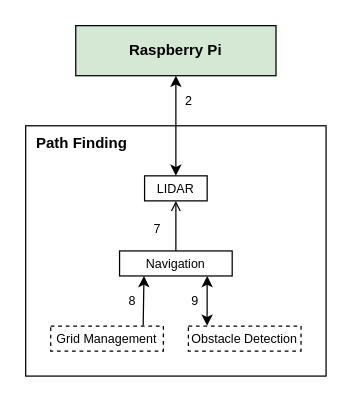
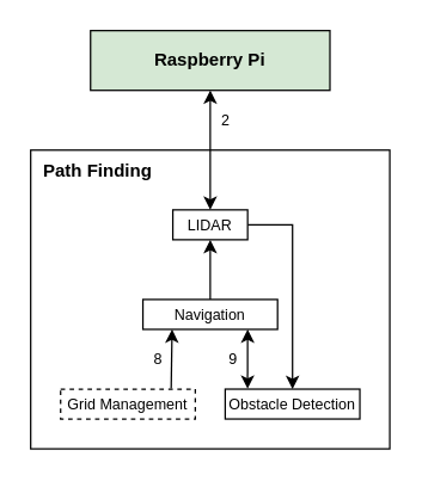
  <mxCell id="0" />
  <mxCell id="1" parent="0" />
  <mxCell id="2" value="&lt;b&gt;Raspberry Pi&lt;/b&gt;" style="rounded=0;whiteSpace=wrap;html=1;fontStyle=1;fillColor=#d5e8d4;" parent="1" vertex="1"><mxGeometry x="60" y="20" width="160" height="40" as="geometry" /></mxCell>
  <mxCell id="3" value="&lt;span style=&quot;font-size: 10px;&quot;&gt;2&lt;/span&gt;" style="text;html=1;align=center;verticalAlign=middle;resizable=0;points=[];autosize=1;strokeColor=none;fillColor=none;spacing=-3;" parent="1" vertex="1"><mxGeometry x="140" y="70" width="20" height="20" as="geometry" /></mxCell>
  <mxCell id="4" value="&lt;b&gt;&amp;nbsp; Path Finding&lt;/b&gt;" style="rounded=0;whiteSpace=wrap;html=1;align=left;verticalAlign=top;" parent="1" vertex="1"><mxGeometry x="20" y="100" width="240" height="200" as="geometry" /></mxCell>
+ <mxCell id="5" style="edgeStyle=orthogonalEdgeStyle;rounded=0;orthogonalLoop=1;jettySize=auto;html=1;exitX=1;exitY=0.5;exitDx=0;exitDy=0;entryX=0.5;entryY=0;entryDx=0;entryDy=0;" parent="1" source="6" target="11" edge="1"><mxGeometry relative="1" as="geometry" /></mxCell>
  <mxCell id="6" value="&lt;font style=&quot;font-size: 10px;&quot;&gt;LIDAR&lt;/font&gt;" style="rounded=0;whiteSpace=wrap;html=1;" parent="1" vertex="1"><mxGeometry x="115" y="140" width="50" height="20" as="geometry" /></mxCell>
- <mxCell id="7" style="edgeStyle=orthogonalEdgeStyle;rounded=0;orthogonalLoop=1;jettySize=auto;html=1;exitX=0.5;exitY=0;exitDx=0;exitDy=0;entryX=0.5;entryY=1;entryDx=0;entryDy=0;endArrow=open;" parent="1" source="8" target="6" edge="1"><mxGeometry relative="1" as="geometry" /></mxCell>
+ <mxCell id="7" style="edgeStyle=orthogonalEdgeStyle;rounded=0;orthogonalLoop=1;jettySize=auto;html=1;exitX=0.5;exitY=0;exitDx=0;exitDy=0;entryX=0.5;entryY=1;entryDx=0;entryDy=0;" parent="1" source="8" target="6" edge="1"><mxGeometry relative="1" as="geometry" /></mxCell>
  <mxCell id="8" value="&lt;font style=&quot;font-size: 10px;&quot;&gt;Navigation&lt;/font&gt;" style="rounded=0;whiteSpace=wrap;html=1;" parent="1" vertex="1"><mxGeometry x="95" y="200" width="90" height="20" as="geometry" /></mxCell>
- <mxCell id="9" value="&lt;font style=&quot;font-size: 10px;&quot;&gt;7&lt;/font&gt;" style="text;html=1;align=center;verticalAlign=middle;resizable=0;points=[];autosize=1;strokeColor=none;fillColor=none;spacing=-3;" parent="1" vertex="1"><mxGeometry x="115" y="172" width="20" height="20" as="geometry" /></mxCell>
  <mxCell id="10" value="&lt;font style=&quot;font-size: 10px;&quot;&gt;Grid Management&lt;/font&gt;" style="rounded=0;whiteSpace=wrap;html=1;dashed=1;" parent="1" vertex="1"><mxGeometry x="40" y="260" width="90" height="20" as="geometry" /></mxCell>
- <mxCell id="11" value="&lt;font style=&quot;font-size: 10px;&quot;&gt;Obstacle Detection&lt;/font&gt;" style="rounded=0;whiteSpace=wrap;html=1;dashed=1;" parent="1" vertex="1"><mxGeometry x="150" y="260" width="90" height="20" as="geometry" /></mxCell>
+ <mxCell id="11" value="&lt;font style=&quot;font-size: 10px;&quot;&gt;Obstacle Detection&lt;/font&gt;" style="rounded=0;whiteSpace=wrap;html=1;" parent="1" vertex="1"><mxGeometry x="150" y="260" width="90" height="20" as="geometry" /></mxCell>
  <mxCell id="12" style="edgeStyle=orthogonalEdgeStyle;rounded=0;orthogonalLoop=1;jettySize=auto;html=1;exitX=0.166;exitY=-0.012;exitDx=0;exitDy=0;entryX=0.5;entryY=1;entryDx=0;entryDy=0;exitPerimeter=0;startArrow=classic;startFill=1;" parent="1" source="11" edge="1"><mxGeometry relative="1" as="geometry"><mxPoint x="165" y="260" as="sourcePoint" /><mxPoint x="165" y="220" as="targetPoint" /></mxGeometry></mxCell>
  <mxCell id="13" style="edgeStyle=orthogonalEdgeStyle;rounded=0;orthogonalLoop=1;jettySize=auto;html=1;exitX=0.821;exitY=-0.017;exitDx=0;exitDy=0;entryX=0.5;entryY=1;entryDx=0;entryDy=0;exitPerimeter=0;" parent="1" source="10" edge="1"><mxGeometry relative="1" as="geometry"><mxPoint x="114.5" y="260" as="sourcePoint" /><mxPoint x="114.5" y="220" as="targetPoint" /></mxGeometry></mxCell>
  <mxCell id="14" value="&lt;span style=&quot;font-size: 10px;&quot;&gt;8&lt;/span&gt;" style="text;html=1;align=center;verticalAlign=middle;resizable=0;points=[];autosize=1;strokeColor=none;fillColor=none;spacing=-3;" parent="1" vertex="1"><mxGeometry x="95" y="230" width="20" height="20" as="geometry" /></mxCell>
  <mxCell id="15" value="&lt;font style=&quot;font-size: 10px;&quot;&gt;9&lt;/font&gt;" style="text;html=1;align=center;verticalAlign=middle;resizable=0;points=[];autosize=1;strokeColor=none;fillColor=none;spacing=-3;" parent="1" vertex="1"><mxGeometry x="145" y="230" width="20" height="20" as="geometry" /></mxCell>
  <mxCell id="16" style="edgeStyle=orthogonalEdgeStyle;rounded=0;orthogonalLoop=1;jettySize=auto;html=1;startArrow=classic;startFill=1;" parent="1" edge="1"><mxGeometry relative="1" as="geometry"><mxPoint x="140" y="60" as="sourcePoint" /><mxPoint x="140" y="140" as="targetPoint" /></mxGeometry></mxCell>
